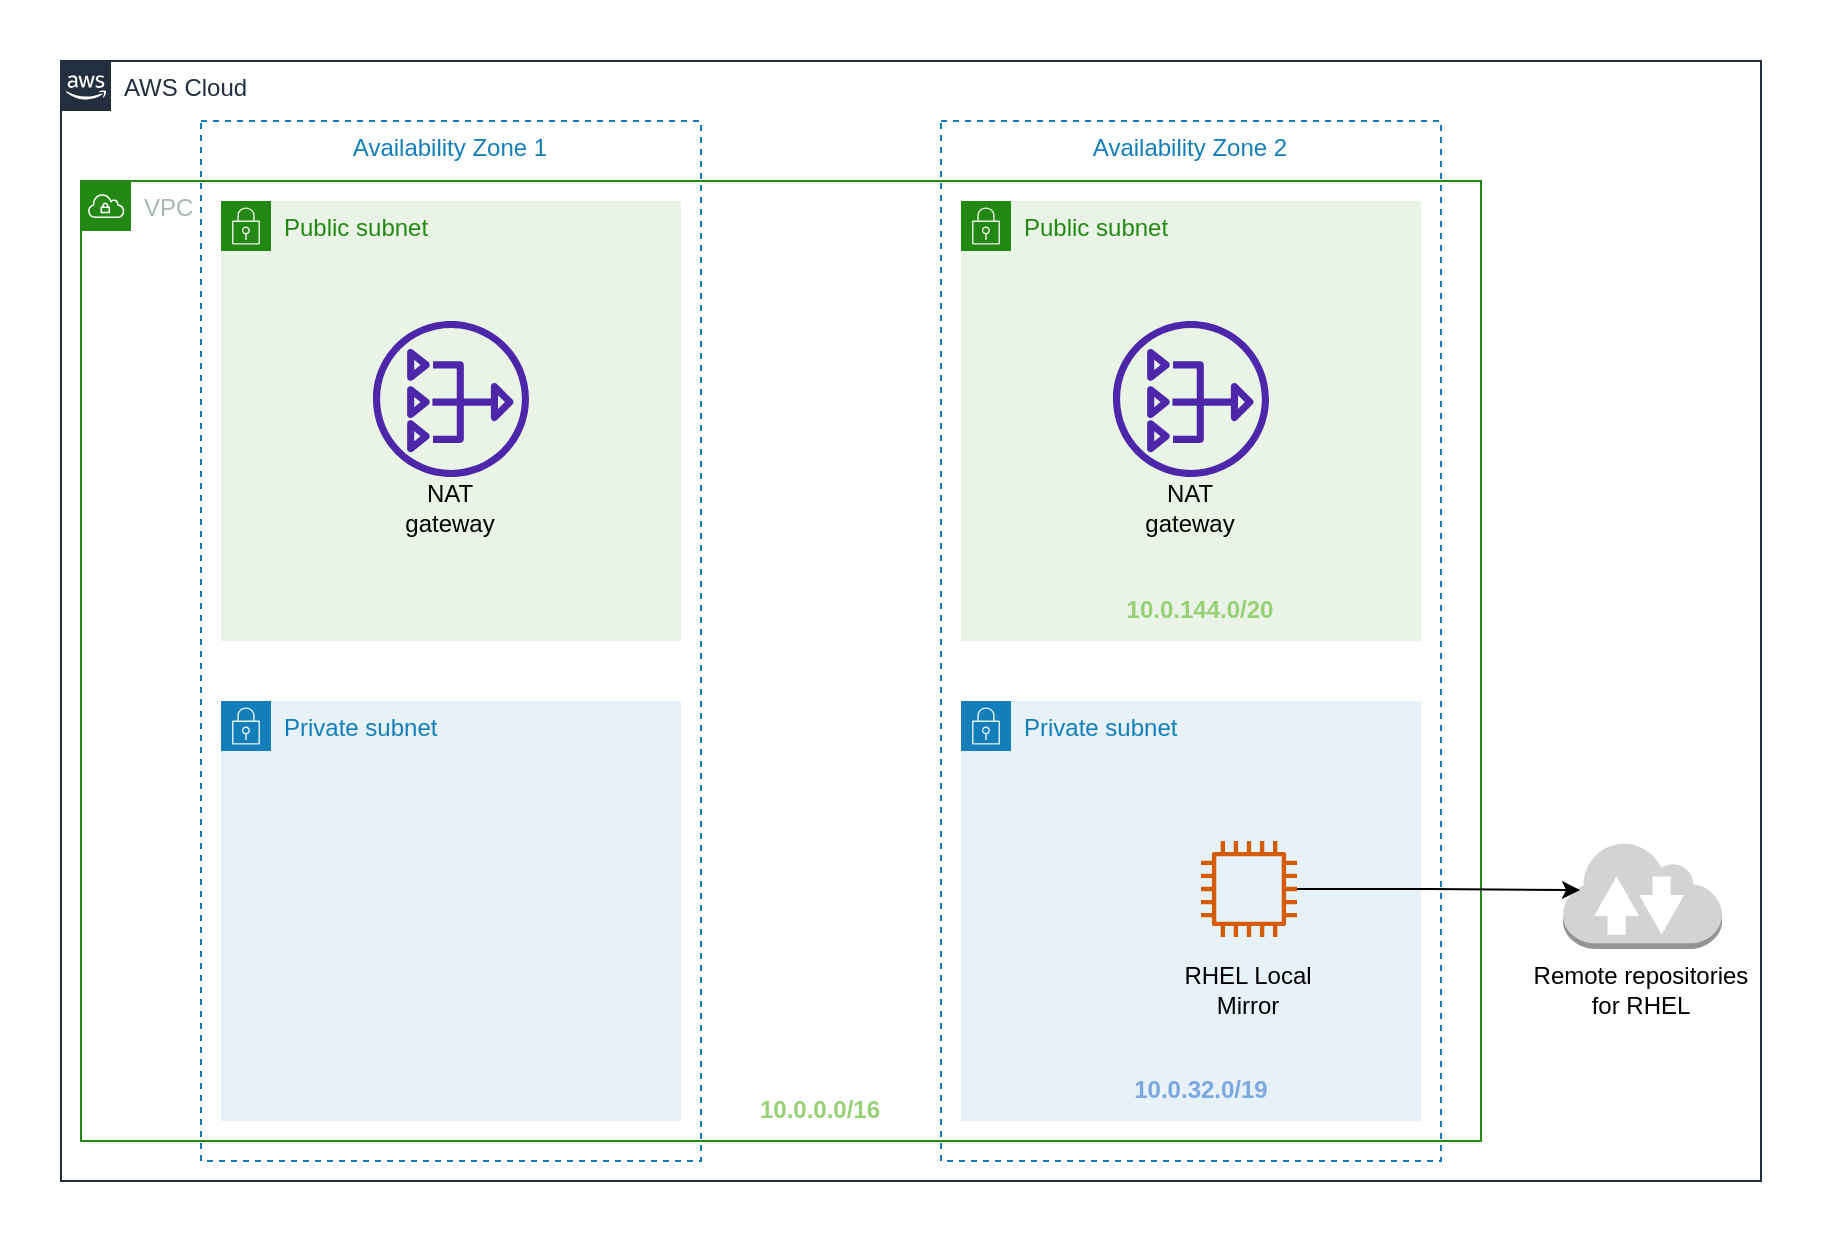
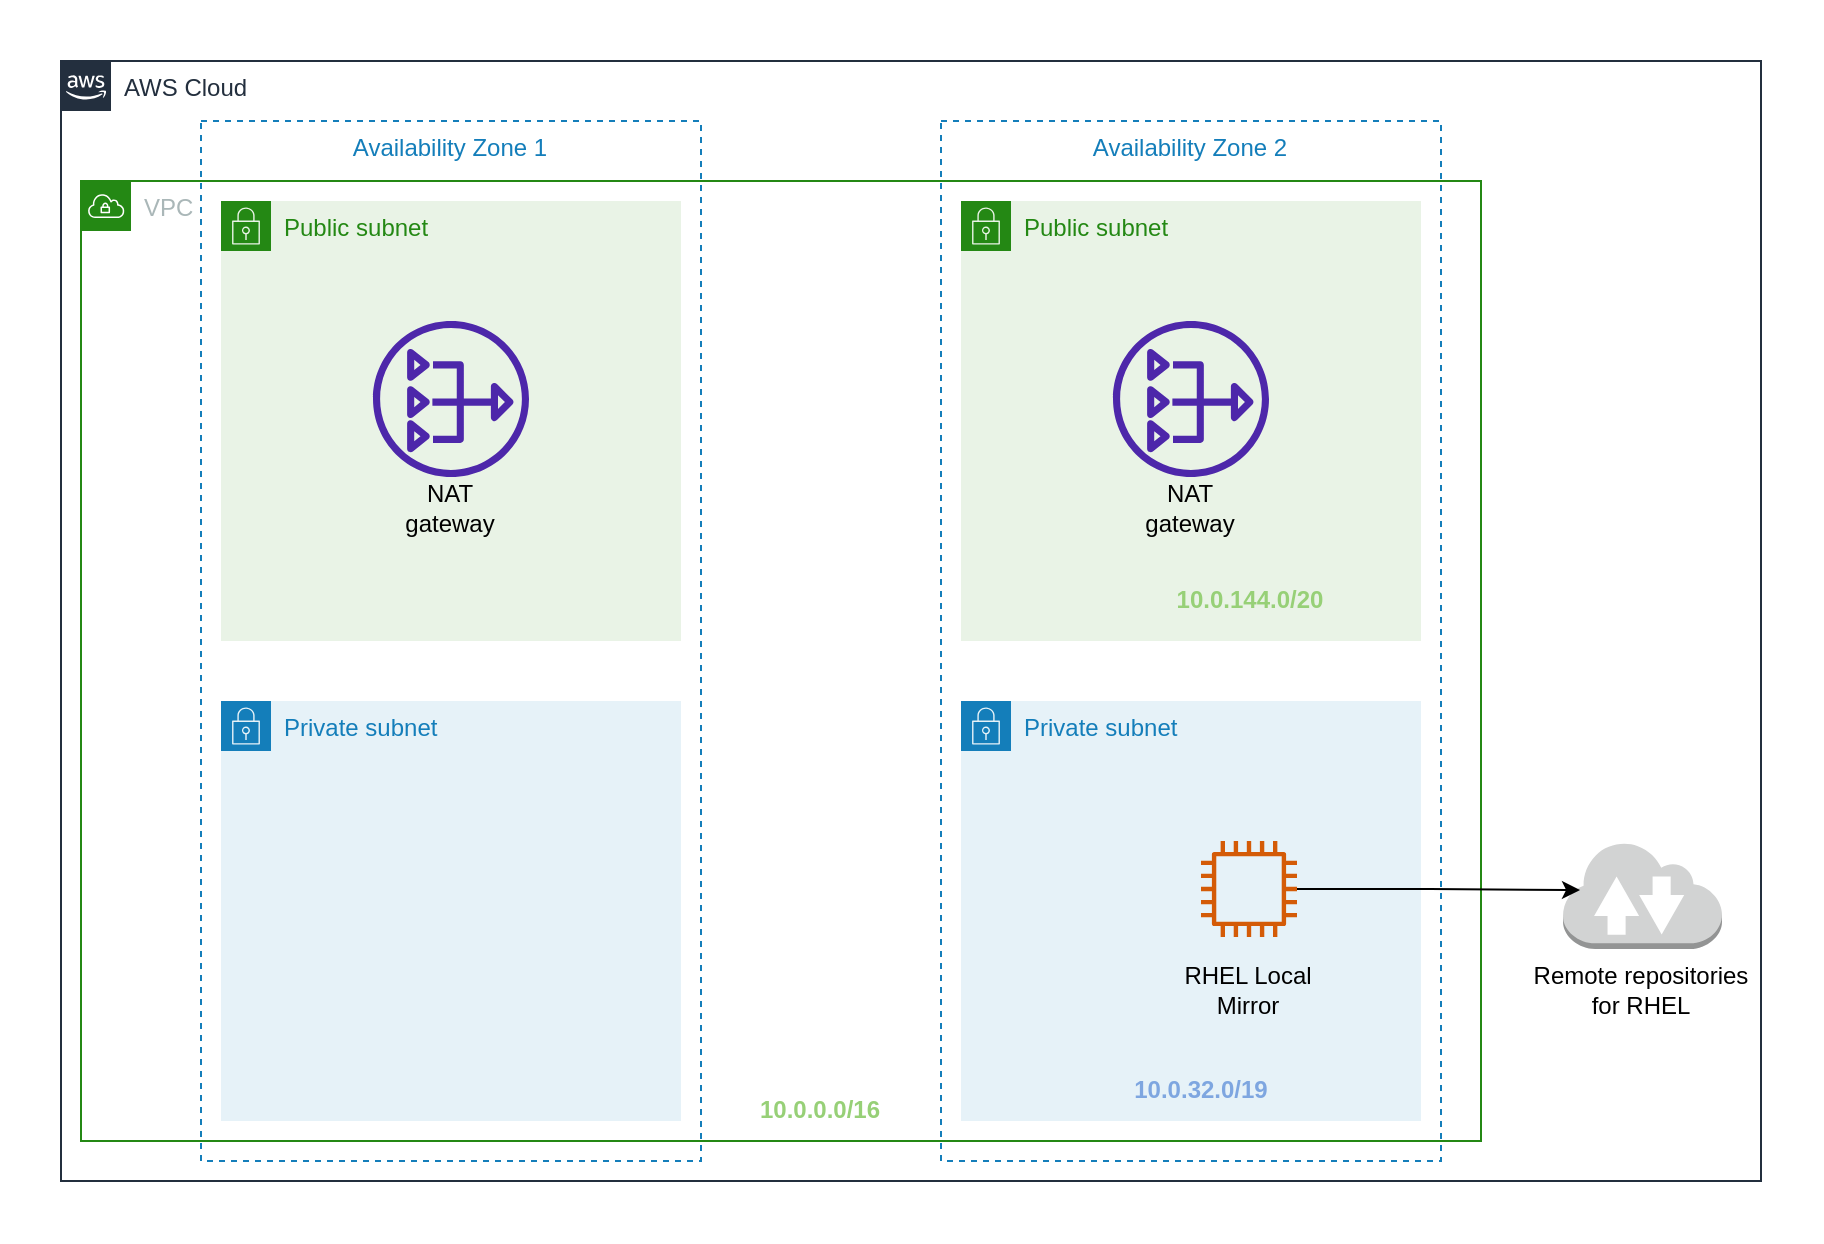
  <mxCell id="0" />
  <mxCell id="1" parent="0" />
  <mxCell id="2" value="" style="rounded=0;whiteSpace=wrap;html=1;fontColor=#7EA6E0;fillColor=none;strokeColor=none;" parent="1" vertex="1"><mxGeometry x="20" y="20" width="870" height="580" as="geometry" /></mxCell>
  <mxCell id="3" value="AWS Cloud" style="points=[[0,0],[0.25,0],[0.5,0],[0.75,0],[1,0],[1,0.25],[1,0.5],[1,0.75],[1,1],[0.75,1],[0.5,1],[0.25,1],[0,1],[0,0.75],[0,0.5],[0,0.25]];outlineConnect=0;gradientColor=none;html=1;whiteSpace=wrap;fontSize=12;fontStyle=0;container=1;pointerEvents=0;collapsible=0;recursiveResize=0;shape=mxgraph.aws4.group;grIcon=mxgraph.aws4.group_aws_cloud_alt;strokeColor=#232F3E;fillColor=none;verticalAlign=top;align=left;spacingLeft=30;fontColor=#232F3E;dashed=0;" parent="1" vertex="1"><mxGeometry x="30" y="30" width="850" height="560" as="geometry" /></mxCell>
  <mxCell id="4" value="Availability Zone 1" style="fillColor=none;strokeColor=#147EBA;dashed=1;verticalAlign=top;fontStyle=0;fontColor=#147EBA;" parent="3" vertex="1"><mxGeometry x="70" y="30" width="250" height="520" as="geometry" /></mxCell>
  <mxCell id="5" value="VPC" style="points=[[0,0],[0.25,0],[0.5,0],[0.75,0],[1,0],[1,0.25],[1,0.5],[1,0.75],[1,1],[0.75,1],[0.5,1],[0.25,1],[0,1],[0,0.75],[0,0.5],[0,0.25]];outlineConnect=0;gradientColor=none;html=1;whiteSpace=wrap;fontSize=12;fontStyle=0;container=1;pointerEvents=0;collapsible=0;recursiveResize=0;shape=mxgraph.aws4.group;grIcon=mxgraph.aws4.group_vpc;strokeColor=#248814;fillColor=none;verticalAlign=top;align=left;spacingLeft=30;fontColor=#AAB7B8;dashed=0;" parent="3" vertex="1"><mxGeometry x="10" y="60" width="700" height="480" as="geometry" /></mxCell>
  <mxCell id="6" value="Public subnet" style="points=[[0,0],[0.25,0],[0.5,0],[0.75,0],[1,0],[1,0.25],[1,0.5],[1,0.75],[1,1],[0.75,1],[0.5,1],[0.25,1],[0,1],[0,0.75],[0,0.5],[0,0.25]];outlineConnect=0;gradientColor=none;html=1;whiteSpace=wrap;fontSize=12;fontStyle=0;container=1;pointerEvents=0;collapsible=0;recursiveResize=0;shape=mxgraph.aws4.group;grIcon=mxgraph.aws4.group_security_group;grStroke=0;strokeColor=#248814;fillColor=#E9F3E6;verticalAlign=top;align=left;spacingLeft=30;fontColor=#248814;dashed=0;" parent="5" vertex="1"><mxGeometry x="70" y="10" width="230" height="220" as="geometry" /></mxCell>
  <mxCell id="7" value="" style="sketch=0;outlineConnect=0;fontColor=#232F3E;gradientColor=none;fillColor=#4D27AA;strokeColor=none;dashed=0;verticalLabelPosition=bottom;verticalAlign=top;align=center;html=1;fontSize=12;fontStyle=0;aspect=fixed;pointerEvents=1;shape=mxgraph.aws4.nat_gateway;" parent="6" vertex="1"><mxGeometry x="76" y="60" width="78" height="78" as="geometry" /></mxCell>
  <mxCell id="8" value="NAT gateway" style="text;html=1;strokeColor=none;fillColor=none;align=center;verticalAlign=middle;whiteSpace=wrap;rounded=0;" parent="6" vertex="1"><mxGeometry x="85" y="139" width="60" height="30" as="geometry" /></mxCell>
  <mxCell id="9" value="Availability Zone 2" style="fillColor=none;strokeColor=#147EBA;dashed=1;verticalAlign=top;fontStyle=0;fontColor=#147EBA;" parent="5" vertex="1"><mxGeometry x="430" y="-30" width="250" height="520" as="geometry" /></mxCell>
  <mxCell id="10" value="Public subnet" style="points=[[0,0],[0.25,0],[0.5,0],[0.75,0],[1,0],[1,0.25],[1,0.5],[1,0.75],[1,1],[0.75,1],[0.5,1],[0.25,1],[0,1],[0,0.75],[0,0.5],[0,0.25]];outlineConnect=0;gradientColor=none;html=1;whiteSpace=wrap;fontSize=12;fontStyle=0;container=1;pointerEvents=0;collapsible=0;recursiveResize=0;shape=mxgraph.aws4.group;grIcon=mxgraph.aws4.group_security_group;grStroke=0;strokeColor=#248814;fillColor=#E9F3E6;verticalAlign=top;align=left;spacingLeft=30;fontColor=#248814;dashed=0;" parent="5" vertex="1"><mxGeometry x="440" y="10" width="230" height="220" as="geometry" /></mxCell>
  <mxCell id="11" value="" style="sketch=0;outlineConnect=0;fontColor=#232F3E;gradientColor=none;fillColor=#4D27AA;strokeColor=none;dashed=0;verticalLabelPosition=bottom;verticalAlign=top;align=center;html=1;fontSize=12;fontStyle=0;aspect=fixed;pointerEvents=1;shape=mxgraph.aws4.nat_gateway;" parent="10" vertex="1"><mxGeometry x="76" y="60" width="78" height="78" as="geometry" /></mxCell>
  <mxCell id="12" value="NAT gateway" style="text;html=1;strokeColor=none;fillColor=none;align=center;verticalAlign=middle;whiteSpace=wrap;rounded=0;" parent="10" vertex="1"><mxGeometry x="85" y="139" width="60" height="30" as="geometry" /></mxCell>
  <mxCell id="13" value="Private subnet" style="points=[[0,0],[0.25,0],[0.5,0],[0.75,0],[1,0],[1,0.25],[1,0.5],[1,0.75],[1,1],[0.75,1],[0.5,1],[0.25,1],[0,1],[0,0.75],[0,0.5],[0,0.25]];outlineConnect=0;gradientColor=none;html=1;whiteSpace=wrap;fontSize=12;fontStyle=0;container=1;pointerEvents=0;collapsible=0;recursiveResize=0;shape=mxgraph.aws4.group;grIcon=mxgraph.aws4.group_security_group;grStroke=0;strokeColor=#147EBA;fillColor=#E6F2F8;verticalAlign=top;align=left;spacingLeft=30;fontColor=#147EBA;dashed=0;" parent="5" vertex="1"><mxGeometry x="70" y="260" width="230" height="210" as="geometry" /></mxCell>
  <mxCell id="14" value="Private subnet" style="points=[[0,0],[0.25,0],[0.5,0],[0.75,0],[1,0],[1,0.25],[1,0.5],[1,0.75],[1,1],[0.75,1],[0.5,1],[0.25,1],[0,1],[0,0.75],[0,0.5],[0,0.25]];outlineConnect=0;gradientColor=none;html=1;whiteSpace=wrap;fontSize=12;fontStyle=0;container=1;pointerEvents=0;collapsible=0;recursiveResize=0;shape=mxgraph.aws4.group;grIcon=mxgraph.aws4.group_security_group;grStroke=0;strokeColor=#147EBA;fillColor=#E6F2F8;verticalAlign=top;align=left;spacingLeft=30;fontColor=#147EBA;dashed=0;" parent="5" vertex="1"><mxGeometry x="440" y="260" width="230" height="210" as="geometry" /></mxCell>
  <mxCell id="15" value="" style="sketch=0;outlineConnect=0;fontColor=#232F3E;gradientColor=none;fillColor=#D45B07;strokeColor=none;dashed=0;verticalLabelPosition=bottom;verticalAlign=top;align=center;html=1;fontSize=12;fontStyle=0;aspect=fixed;pointerEvents=1;shape=mxgraph.aws4.instance2;" parent="14" vertex="1"><mxGeometry x="120" y="70" width="48" height="48" as="geometry" /></mxCell>
  <mxCell id="16" value="RHEL Local Mirror" style="text;html=1;strokeColor=none;fillColor=none;align=center;verticalAlign=middle;whiteSpace=wrap;rounded=0;" parent="14" vertex="1"><mxGeometry x="107" y="130" width="74" height="30" as="geometry" /></mxCell>
  <mxCell id="17" value="&lt;font color=&quot;#97d077&quot;&gt;&lt;b&gt;10.0.0.0/16&lt;/b&gt;&lt;/font&gt;" style="text;html=1;strokeColor=none;fillColor=none;align=center;verticalAlign=middle;whiteSpace=wrap;rounded=0;" parent="5" vertex="1"><mxGeometry x="340" y="450" width="60" height="30" as="geometry" /></mxCell>
- <mxCell id="18" value="&lt;font color=&quot;#97d077&quot;&gt;&lt;b&gt;10.0.144.0/20&lt;/b&gt;&lt;/font&gt;" style="text;html=1;strokeColor=none;fillColor=none;align=center;verticalAlign=middle;whiteSpace=wrap;rounded=0;" parent="5" vertex="1"><mxGeometry x="515" y="200" width="90" height="30" as="geometry" /></mxCell>
+ <mxCell id="18" value="&lt;font color=&quot;#97d077&quot;&gt;&lt;b&gt;10.0.144.0/20&lt;/b&gt;&lt;/font&gt;" style="text;html=1;strokeColor=none;fillColor=none;align=center;verticalAlign=middle;whiteSpace=wrap;rounded=0;" parent="5" vertex="1"><mxGeometry x="540" y="195" width="90" height="30" as="geometry" /></mxCell>
  <mxCell id="19" value="&lt;font color=&quot;#7ea6e0&quot;&gt;&lt;b&gt;10.0.32.0/19&lt;/b&gt;&lt;/font&gt;" style="text;html=1;strokeColor=none;fillColor=none;align=center;verticalAlign=middle;whiteSpace=wrap;rounded=0;" parent="5" vertex="1"><mxGeometry x="522.5" y="440" width="75" height="30" as="geometry" /></mxCell>
  <mxCell id="20" value="" style="outlineConnect=0;dashed=0;verticalLabelPosition=bottom;verticalAlign=top;align=center;html=1;shape=mxgraph.aws3.internet_2;fillColor=#D2D3D3;gradientColor=none;" parent="1" vertex="1"><mxGeometry x="781" y="420" width="79.5" height="54" as="geometry" /></mxCell>
  <mxCell id="21" style="edgeStyle=orthogonalEdgeStyle;rounded=0;orthogonalLoop=1;jettySize=auto;html=1;entryX=0.107;entryY=0.454;entryDx=0;entryDy=0;entryPerimeter=0;" parent="1" source="15" target="20" edge="1"><mxGeometry relative="1" as="geometry"><mxPoint x="800" y="380" as="targetPoint" /></mxGeometry></mxCell>
  <mxCell id="22" value="Remote repositories for RHEL" style="text;html=1;strokeColor=none;fillColor=none;align=center;verticalAlign=middle;whiteSpace=wrap;rounded=0;" parent="1" vertex="1"><mxGeometry x="761.25" y="480" width="119" height="30" as="geometry" /></mxCell>
